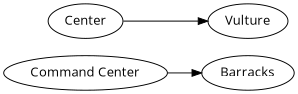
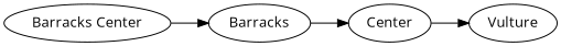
  digraph {
    fontname="Open Sans"
    rankdir=LR
    node [fontname="Open Sans" penwidth=1 strength=1 x=0 y=0 z=0]
    edge [fontname="Open Sans"]
-   n1 [depth=0 label="Command Center"]
+   n1 [depth=0 label="Barracks Center"]
    n2 [depth=1 label=Barracks]
    n3 [depth=2 label=Center]
    n4 [depth=3 label=Vulture]
    n1 -> n2
+   n2 -> n3
    n3 -> n4
  }
